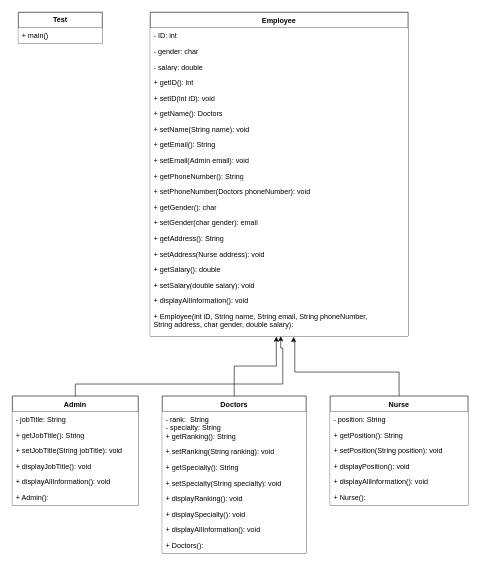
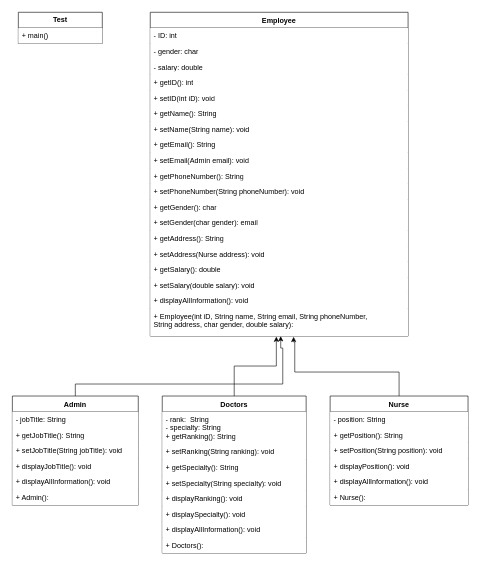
  <mxCell id="0" />
  <mxCell id="1" parent="0" />
  <mxCell id="2" value="Employee" style="swimlane;fontStyle=1;align=center;verticalAlign=top;childLayout=stackLayout;horizontal=1;startSize=26;horizontalStack=0;resizeParent=1;resizeParentMax=0;resizeLast=0;collapsible=1;marginBottom=0;whiteSpace=wrap;html=1;fillColor=default;" vertex="1" parent="1"><mxGeometry x="250" y="20" width="430" height="540" as="geometry" /></mxCell>
  <mxCell id="3" value="- ID: int" style="text;strokeColor=none;fillColor=default;align=left;verticalAlign=top;spacingLeft=4;spacingRight=4;overflow=hidden;rotatable=0;points=[[0,0.5],[1,0.5]];portConstraint=eastwest;whiteSpace=wrap;html=1;" vertex="1" parent="2"><mxGeometry y="26" width="430" height="26" as="geometry" /></mxCell>
  <mxCell id="4" value="- gender: char" style="text;strokeColor=none;fillColor=default;align=left;verticalAlign=top;spacingLeft=4;spacingRight=4;overflow=hidden;rotatable=0;points=[[0,0.5],[1,0.5]];portConstraint=eastwest;whiteSpace=wrap;html=1;" vertex="1" parent="2"><mxGeometry y="52" width="430" height="26" as="geometry" /></mxCell>
  <mxCell id="5" value="&lt;div&gt;- salary: double&lt;/div&gt;" style="text;strokeColor=none;fillColor=default;align=left;verticalAlign=top;spacingLeft=4;spacingRight=4;overflow=hidden;rotatable=0;points=[[0,0.5],[1,0.5]];portConstraint=eastwest;whiteSpace=wrap;html=1;" vertex="1" parent="2"><mxGeometry y="78" width="430" height="26" as="geometry" /></mxCell>
  <mxCell id="6" value="+ getID(): int" style="text;strokeColor=none;fillColor=default;align=left;verticalAlign=top;spacingLeft=4;spacingRight=4;overflow=hidden;rotatable=0;points=[[0,0.5],[1,0.5]];portConstraint=eastwest;whiteSpace=wrap;html=1;" vertex="1" parent="2"><mxGeometry y="104" width="430" height="26" as="geometry" /></mxCell>
  <mxCell id="7" value="+ setID(int iD): void" style="text;strokeColor=none;fillColor=default;align=left;verticalAlign=top;spacingLeft=4;spacingRight=4;overflow=hidden;rotatable=0;points=[[0,0.5],[1,0.5]];portConstraint=eastwest;whiteSpace=wrap;html=1;" vertex="1" parent="2"><mxGeometry y="130" width="430" height="26" as="geometry" /></mxCell>
- <mxCell id="8" value="+ getName(): Doctors" style="text;strokeColor=none;fillColor=default;align=left;verticalAlign=top;spacingLeft=4;spacingRight=4;overflow=hidden;rotatable=0;points=[[0,0.5],[1,0.5]];portConstraint=eastwest;whiteSpace=wrap;html=1;" vertex="1" parent="2"><mxGeometry y="156" width="430" height="26" as="geometry" /></mxCell>
+ <mxCell id="8" value="+ getName(): String" style="text;strokeColor=none;fillColor=default;align=left;verticalAlign=top;spacingLeft=4;spacingRight=4;overflow=hidden;rotatable=0;points=[[0,0.5],[1,0.5]];portConstraint=eastwest;whiteSpace=wrap;html=1;" vertex="1" parent="2"><mxGeometry y="156" width="430" height="26" as="geometry" /></mxCell>
  <mxCell id="9" value="+ setName(String name): void" style="text;strokeColor=none;fillColor=default;align=left;verticalAlign=top;spacingLeft=4;spacingRight=4;overflow=hidden;rotatable=0;points=[[0,0.5],[1,0.5]];portConstraint=eastwest;whiteSpace=wrap;html=1;" vertex="1" parent="2"><mxGeometry y="182" width="430" height="26" as="geometry" /></mxCell>
  <mxCell id="10" value="+ getEmail(): String" style="text;strokeColor=none;fillColor=default;align=left;verticalAlign=top;spacingLeft=4;spacingRight=4;overflow=hidden;rotatable=0;points=[[0,0.5],[1,0.5]];portConstraint=eastwest;whiteSpace=wrap;html=1;" vertex="1" parent="2"><mxGeometry y="208" width="430" height="26" as="geometry" /></mxCell>
  <mxCell id="11" value="+ setEmail(Admin email): void" style="text;strokeColor=none;fillColor=default;align=left;verticalAlign=top;spacingLeft=4;spacingRight=4;overflow=hidden;rotatable=0;points=[[0,0.5],[1,0.5]];portConstraint=eastwest;whiteSpace=wrap;html=1;" vertex="1" parent="2"><mxGeometry y="234" width="430" height="26" as="geometry" /></mxCell>
  <mxCell id="12" value="+ getPhoneNumber(): String" style="text;strokeColor=none;fillColor=default;align=left;verticalAlign=top;spacingLeft=4;spacingRight=4;overflow=hidden;rotatable=0;points=[[0,0.5],[1,0.5]];portConstraint=eastwest;whiteSpace=wrap;html=1;" vertex="1" parent="2"><mxGeometry y="260" width="430" height="26" as="geometry" /></mxCell>
- <mxCell id="13" value="+ setPhoneNumber(Doctors phoneNumber): void" style="text;strokeColor=none;fillColor=default;align=left;verticalAlign=top;spacingLeft=4;spacingRight=4;overflow=hidden;rotatable=0;points=[[0,0.5],[1,0.5]];portConstraint=eastwest;whiteSpace=wrap;html=1;" vertex="1" parent="2"><mxGeometry y="286" width="430" height="26" as="geometry" /></mxCell>
+ <mxCell id="13" value="+ setPhoneNumber(String phoneNumber): void" style="text;strokeColor=none;fillColor=default;align=left;verticalAlign=top;spacingLeft=4;spacingRight=4;overflow=hidden;rotatable=0;points=[[0,0.5],[1,0.5]];portConstraint=eastwest;whiteSpace=wrap;html=1;" vertex="1" parent="2"><mxGeometry y="286" width="430" height="26" as="geometry" /></mxCell>
  <mxCell id="14" value="+ getGender(): char" style="text;strokeColor=none;fillColor=default;align=left;verticalAlign=top;spacingLeft=4;spacingRight=4;overflow=hidden;rotatable=0;points=[[0,0.5],[1,0.5]];portConstraint=eastwest;whiteSpace=wrap;html=1;" vertex="1" parent="2"><mxGeometry y="312" width="430" height="26" as="geometry" /></mxCell>
  <mxCell id="15" value="+ setGender(char gender): email" style="text;strokeColor=none;fillColor=default;align=left;verticalAlign=top;spacingLeft=4;spacingRight=4;overflow=hidden;rotatable=0;points=[[0,0.5],[1,0.5]];portConstraint=eastwest;whiteSpace=wrap;html=1;" vertex="1" parent="2"><mxGeometry y="338" width="430" height="26" as="geometry" /></mxCell>
  <mxCell id="16" value="+ getAddress(): String" style="text;strokeColor=none;fillColor=default;align=left;verticalAlign=top;spacingLeft=4;spacingRight=4;overflow=hidden;rotatable=0;points=[[0,0.5],[1,0.5]];portConstraint=eastwest;whiteSpace=wrap;html=1;" vertex="1" parent="2"><mxGeometry y="364" width="430" height="26" as="geometry" /></mxCell>
  <mxCell id="17" value="+ setAddress(Nurse address): void" style="text;strokeColor=none;fillColor=default;align=left;verticalAlign=top;spacingLeft=4;spacingRight=4;overflow=hidden;rotatable=0;points=[[0,0.5],[1,0.5]];portConstraint=eastwest;whiteSpace=wrap;html=1;" vertex="1" parent="2"><mxGeometry y="390" width="430" height="26" as="geometry" /></mxCell>
  <mxCell id="18" value="+ getSalary(): double" style="text;strokeColor=none;fillColor=default;align=left;verticalAlign=top;spacingLeft=4;spacingRight=4;overflow=hidden;rotatable=0;points=[[0,0.5],[1,0.5]];portConstraint=eastwest;whiteSpace=wrap;html=1;" vertex="1" parent="2"><mxGeometry y="416" width="430" height="26" as="geometry" /></mxCell>
  <mxCell id="19" value="+ setSalary(double salary): void" style="text;strokeColor=none;fillColor=default;align=left;verticalAlign=top;spacingLeft=4;spacingRight=4;overflow=hidden;rotatable=0;points=[[0,0.5],[1,0.5]];portConstraint=eastwest;whiteSpace=wrap;html=1;" vertex="1" parent="2"><mxGeometry y="442" width="430" height="26" as="geometry" /></mxCell>
  <mxCell id="20" value="+ displayAllInformation(): void" style="text;strokeColor=none;fillColor=default;align=left;verticalAlign=top;spacingLeft=4;spacingRight=4;overflow=hidden;rotatable=0;points=[[0,0.5],[1,0.5]];portConstraint=eastwest;whiteSpace=wrap;html=1;" vertex="1" parent="2"><mxGeometry y="468" width="430" height="26" as="geometry" /></mxCell>
  <mxCell id="21" value="&lt;div&gt;+ Employee(int iD, String name, String email, String phoneNumber,&amp;nbsp;&lt;/div&gt;&lt;div&gt;String address, char gender, double salary): &lt;/div&gt;" style="text;strokeColor=none;fillColor=default;align=left;verticalAlign=top;spacingLeft=4;spacingRight=4;overflow=hidden;rotatable=0;points=[[0,0.5],[1,0.5]];portConstraint=eastwest;whiteSpace=wrap;html=1;" vertex="1" parent="2"><mxGeometry y="494" width="430" height="46" as="geometry" /></mxCell>
  <mxCell id="22" style="edgeStyle=orthogonalEdgeStyle;rounded=0;orthogonalLoop=1;jettySize=auto;html=1;fillColor=default;entryX=0.556;entryY=1.027;entryDx=0;entryDy=0;entryPerimeter=0;" edge="1" parent="1" source="23" target="21"><mxGeometry relative="1" as="geometry"><mxPoint x="490" y="580" as="targetPoint" /><Array as="points"><mxPoint x="665" y="620" /><mxPoint x="491" y="620" /><mxPoint x="491" y="570" /><mxPoint x="489" y="570" /></Array></mxGeometry></mxCell>
  <mxCell id="23" value="Nurse" style="swimlane;fontStyle=1;align=center;verticalAlign=top;childLayout=stackLayout;horizontal=1;startSize=26;horizontalStack=0;resizeParent=1;resizeParentMax=0;resizeLast=0;collapsible=1;marginBottom=0;whiteSpace=wrap;html=1;fillColor=default;" vertex="1" parent="1"><mxGeometry x="550" y="660" width="230" height="182" as="geometry" /></mxCell>
  <mxCell id="24" value="- position: String" style="text;strokeColor=none;fillColor=default;align=left;verticalAlign=top;spacingLeft=4;spacingRight=4;overflow=hidden;rotatable=0;points=[[0,0.5],[1,0.5]];portConstraint=eastwest;whiteSpace=wrap;html=1;" vertex="1" parent="23"><mxGeometry y="26" width="230" height="26" as="geometry" /></mxCell>
  <mxCell id="25" value="+ getPosition(): String" style="text;strokeColor=none;fillColor=default;align=left;verticalAlign=top;spacingLeft=4;spacingRight=4;overflow=hidden;rotatable=0;points=[[0,0.5],[1,0.5]];portConstraint=eastwest;whiteSpace=wrap;html=1;" vertex="1" parent="23"><mxGeometry y="52" width="230" height="26" as="geometry" /></mxCell>
  <mxCell id="26" value="+ setPosition(String position): void" style="text;strokeColor=none;fillColor=default;align=left;verticalAlign=top;spacingLeft=4;spacingRight=4;overflow=hidden;rotatable=0;points=[[0,0.5],[1,0.5]];portConstraint=eastwest;whiteSpace=wrap;html=1;" vertex="1" parent="23"><mxGeometry y="78" width="230" height="26" as="geometry" /></mxCell>
  <mxCell id="27" value="+ displayPosition(): void" style="text;strokeColor=none;fillColor=default;align=left;verticalAlign=top;spacingLeft=4;spacingRight=4;overflow=hidden;rotatable=0;points=[[0,0.5],[1,0.5]];portConstraint=eastwest;whiteSpace=wrap;html=1;" vertex="1" parent="23"><mxGeometry y="104" width="230" height="26" as="geometry" /></mxCell>
  <mxCell id="28" value="+ displayAllInformation(): void" style="text;strokeColor=none;fillColor=default;align=left;verticalAlign=top;spacingLeft=4;spacingRight=4;overflow=hidden;rotatable=0;points=[[0,0.5],[1,0.5]];portConstraint=eastwest;whiteSpace=wrap;html=1;" vertex="1" parent="23"><mxGeometry y="130" width="230" height="26" as="geometry" /></mxCell>
  <mxCell id="29" value="+ Nurse(): " style="text;strokeColor=none;fillColor=default;align=left;verticalAlign=top;spacingLeft=4;spacingRight=4;overflow=hidden;rotatable=0;points=[[0,0.5],[1,0.5]];portConstraint=eastwest;whiteSpace=wrap;html=1;" vertex="1" parent="23"><mxGeometry y="156" width="230" height="26" as="geometry" /></mxCell>
  <mxCell id="30" style="edgeStyle=orthogonalEdgeStyle;rounded=0;orthogonalLoop=1;jettySize=auto;html=1;fillColor=default;entryX=0.489;entryY=1.022;entryDx=0;entryDy=0;entryPerimeter=0;" edge="1" parent="1" source="31" target="21"><mxGeometry relative="1" as="geometry"><mxPoint x="470" y="590" as="targetPoint" /></mxGeometry></mxCell>
  <mxCell id="31" value="Doctors" style="swimlane;fontStyle=1;align=center;verticalAlign=top;childLayout=stackLayout;horizontal=1;startSize=26;horizontalStack=0;resizeParent=1;resizeParentMax=0;resizeLast=0;collapsible=1;marginBottom=0;whiteSpace=wrap;html=1;fillColor=default;" vertex="1" parent="1"><mxGeometry x="270" y="660" width="240" height="262" as="geometry" /></mxCell>
  <mxCell id="32" value="- rank:&amp;nbsp; String&lt;br&gt;- specialty: String&lt;br&gt;+ getRanking(): String" style="text;strokeColor=none;fillColor=default;align=left;verticalAlign=top;spacingLeft=4;spacingRight=4;overflow=hidden;rotatable=0;points=[[0,0.5],[1,0.5]];portConstraint=eastwest;whiteSpace=wrap;html=1;" vertex="1" parent="31"><mxGeometry y="26" width="240" height="54" as="geometry" /></mxCell>
  <mxCell id="33" value="+ setRanking(String ranking): void" style="text;strokeColor=none;fillColor=default;align=left;verticalAlign=top;spacingLeft=4;spacingRight=4;overflow=hidden;rotatable=0;points=[[0,0.5],[1,0.5]];portConstraint=eastwest;whiteSpace=wrap;html=1;" vertex="1" parent="31"><mxGeometry y="80" width="240" height="26" as="geometry" /></mxCell>
  <mxCell id="34" value="+ getSpecialty(): String" style="text;strokeColor=none;fillColor=default;align=left;verticalAlign=top;spacingLeft=4;spacingRight=4;overflow=hidden;rotatable=0;points=[[0,0.5],[1,0.5]];portConstraint=eastwest;whiteSpace=wrap;html=1;" vertex="1" parent="31"><mxGeometry y="106" width="240" height="26" as="geometry" /></mxCell>
  <mxCell id="35" value="+ setSpecialty(String specialty): void" style="text;strokeColor=none;fillColor=default;align=left;verticalAlign=top;spacingLeft=4;spacingRight=4;overflow=hidden;rotatable=0;points=[[0,0.5],[1,0.5]];portConstraint=eastwest;whiteSpace=wrap;html=1;" vertex="1" parent="31"><mxGeometry y="132" width="240" height="26" as="geometry" /></mxCell>
  <mxCell id="36" value="+ displayRanking(): void" style="text;strokeColor=none;fillColor=default;align=left;verticalAlign=top;spacingLeft=4;spacingRight=4;overflow=hidden;rotatable=0;points=[[0,0.5],[1,0.5]];portConstraint=eastwest;whiteSpace=wrap;html=1;" vertex="1" parent="31"><mxGeometry y="158" width="240" height="26" as="geometry" /></mxCell>
  <mxCell id="37" value="+ displaySpecialty(): void" style="text;strokeColor=none;fillColor=default;align=left;verticalAlign=top;spacingLeft=4;spacingRight=4;overflow=hidden;rotatable=0;points=[[0,0.5],[1,0.5]];portConstraint=eastwest;whiteSpace=wrap;html=1;" vertex="1" parent="31"><mxGeometry y="184" width="240" height="26" as="geometry" /></mxCell>
  <mxCell id="38" value="+ displayAllInformation(): void" style="text;strokeColor=none;fillColor=default;align=left;verticalAlign=top;spacingLeft=4;spacingRight=4;overflow=hidden;rotatable=0;points=[[0,0.5],[1,0.5]];portConstraint=eastwest;whiteSpace=wrap;html=1;" vertex="1" parent="31"><mxGeometry y="210" width="240" height="26" as="geometry" /></mxCell>
  <mxCell id="39" value="+ Doctors(): " style="text;strokeColor=none;fillColor=default;align=left;verticalAlign=top;spacingLeft=4;spacingRight=4;overflow=hidden;rotatable=0;points=[[0,0.5],[1,0.5]];portConstraint=eastwest;whiteSpace=wrap;html=1;" vertex="1" parent="31"><mxGeometry y="236" width="240" height="26" as="geometry" /></mxCell>
  <mxCell id="40" style="edgeStyle=orthogonalEdgeStyle;rounded=0;orthogonalLoop=1;jettySize=auto;html=1;fillColor=default;entryX=0.506;entryY=1.005;entryDx=0;entryDy=0;entryPerimeter=0;" edge="1" parent="1" target="21"><mxGeometry relative="1" as="geometry"><mxPoint x="465" y="580" as="targetPoint" /><mxPoint x="125" y="680" as="sourcePoint" /><Array as="points"><mxPoint x="125" y="640" /><mxPoint x="471" y="640" /><mxPoint x="471" y="580" /><mxPoint x="468" y="580" /></Array></mxGeometry></mxCell>
  <mxCell id="41" value="Admin" style="swimlane;fontStyle=1;align=center;verticalAlign=top;childLayout=stackLayout;horizontal=1;startSize=26;horizontalStack=0;resizeParent=1;resizeParentMax=0;resizeLast=0;collapsible=1;marginBottom=0;whiteSpace=wrap;html=1;fillColor=default;" vertex="1" parent="1"><mxGeometry x="20" y="660" width="210" height="182" as="geometry" /></mxCell>
  <mxCell id="42" value="- jobTitle: String" style="text;strokeColor=none;fillColor=default;align=left;verticalAlign=top;spacingLeft=4;spacingRight=4;overflow=hidden;rotatable=0;points=[[0,0.5],[1,0.5]];portConstraint=eastwest;whiteSpace=wrap;html=1;" vertex="1" parent="41"><mxGeometry y="26" width="210" height="26" as="geometry" /></mxCell>
  <mxCell id="43" value="+ getJobTitle(): String&lt;span style=&quot;white-space: pre;&quot;&gt;&#09;&lt;/span&gt;" style="text;strokeColor=none;fillColor=default;align=left;verticalAlign=top;spacingLeft=4;spacingRight=4;overflow=hidden;rotatable=0;points=[[0,0.5],[1,0.5]];portConstraint=eastwest;whiteSpace=wrap;html=1;" vertex="1" parent="41"><mxGeometry y="52" width="210" height="26" as="geometry" /></mxCell>
  <mxCell id="44" value="+ setJobTitle(String jobTitle): void" style="text;strokeColor=none;fillColor=default;align=left;verticalAlign=top;spacingLeft=4;spacingRight=4;overflow=hidden;rotatable=0;points=[[0,0.5],[1,0.5]];portConstraint=eastwest;whiteSpace=wrap;html=1;" vertex="1" parent="41"><mxGeometry y="78" width="210" height="26" as="geometry" /></mxCell>
  <mxCell id="45" value="+ displayJobTitle(): void" style="text;strokeColor=none;fillColor=default;align=left;verticalAlign=top;spacingLeft=4;spacingRight=4;overflow=hidden;rotatable=0;points=[[0,0.5],[1,0.5]];portConstraint=eastwest;whiteSpace=wrap;html=1;" vertex="1" parent="41"><mxGeometry y="104" width="210" height="26" as="geometry" /></mxCell>
  <mxCell id="46" value="+ displayAllInformation(): void" style="text;strokeColor=none;fillColor=default;align=left;verticalAlign=top;spacingLeft=4;spacingRight=4;overflow=hidden;rotatable=0;points=[[0,0.5],[1,0.5]];portConstraint=eastwest;whiteSpace=wrap;html=1;" vertex="1" parent="41"><mxGeometry y="130" width="210" height="26" as="geometry" /></mxCell>
  <mxCell id="47" value="+ Admin(): " style="text;strokeColor=none;fillColor=default;align=left;verticalAlign=top;spacingLeft=4;spacingRight=4;overflow=hidden;rotatable=0;points=[[0,0.5],[1,0.5]];portConstraint=eastwest;whiteSpace=wrap;html=1;" vertex="1" parent="41"><mxGeometry y="156" width="210" height="26" as="geometry" /></mxCell>
  <mxCell id="48" value="&lt;b&gt;Test&lt;/b&gt;" style="swimlane;fontStyle=0;childLayout=stackLayout;horizontal=1;startSize=26;fillColor=default;horizontalStack=0;resizeParent=1;resizeParentMax=0;resizeLast=0;collapsible=1;marginBottom=0;whiteSpace=wrap;html=1;" vertex="1" parent="1"><mxGeometry x="30" y="20" width="140" height="52" as="geometry" /></mxCell>
  <mxCell id="49" value="+ main()" style="text;strokeColor=none;fillColor=default;align=left;verticalAlign=top;spacingLeft=4;spacingRight=4;overflow=hidden;rotatable=0;points=[[0,0.5],[1,0.5]];portConstraint=eastwest;whiteSpace=wrap;html=1;" vertex="1" parent="48"><mxGeometry y="26" width="140" height="26" as="geometry" /></mxCell>
